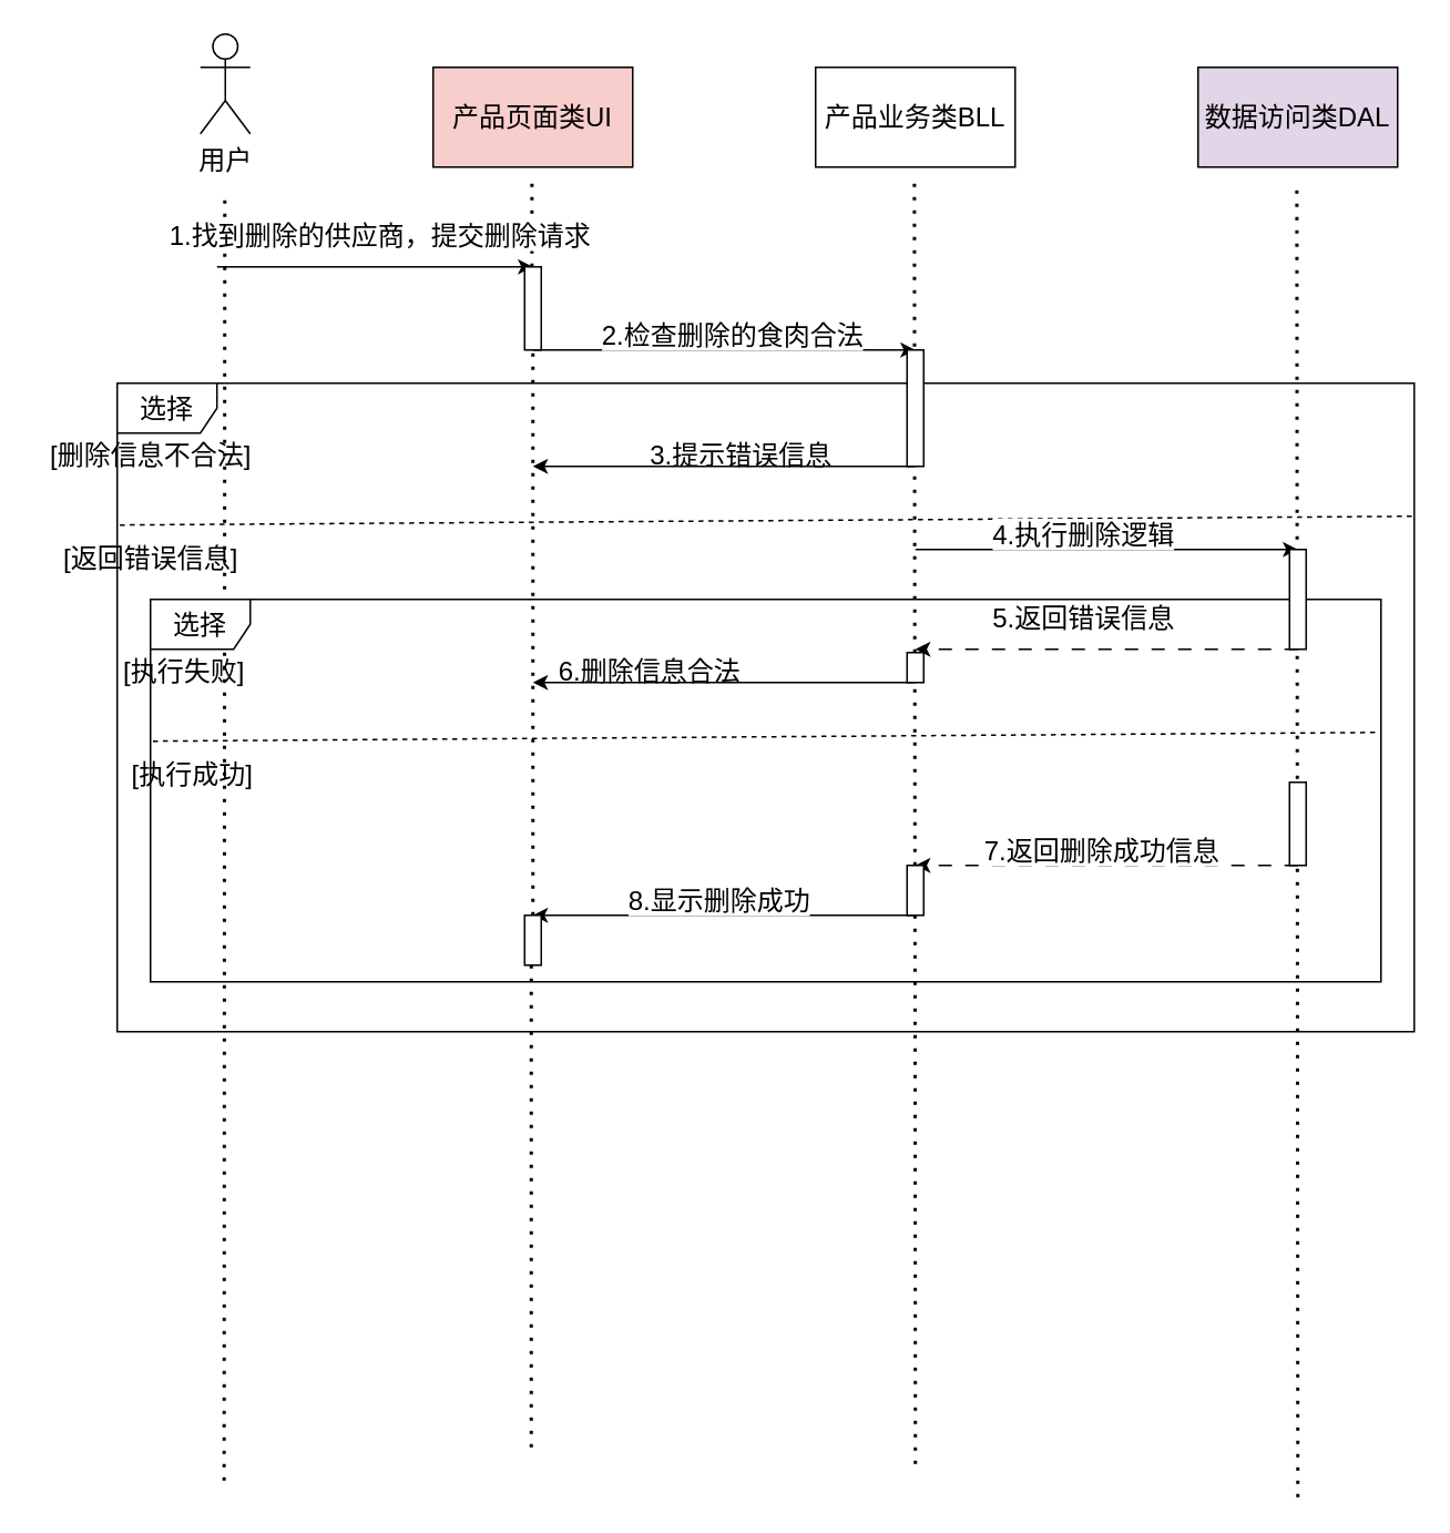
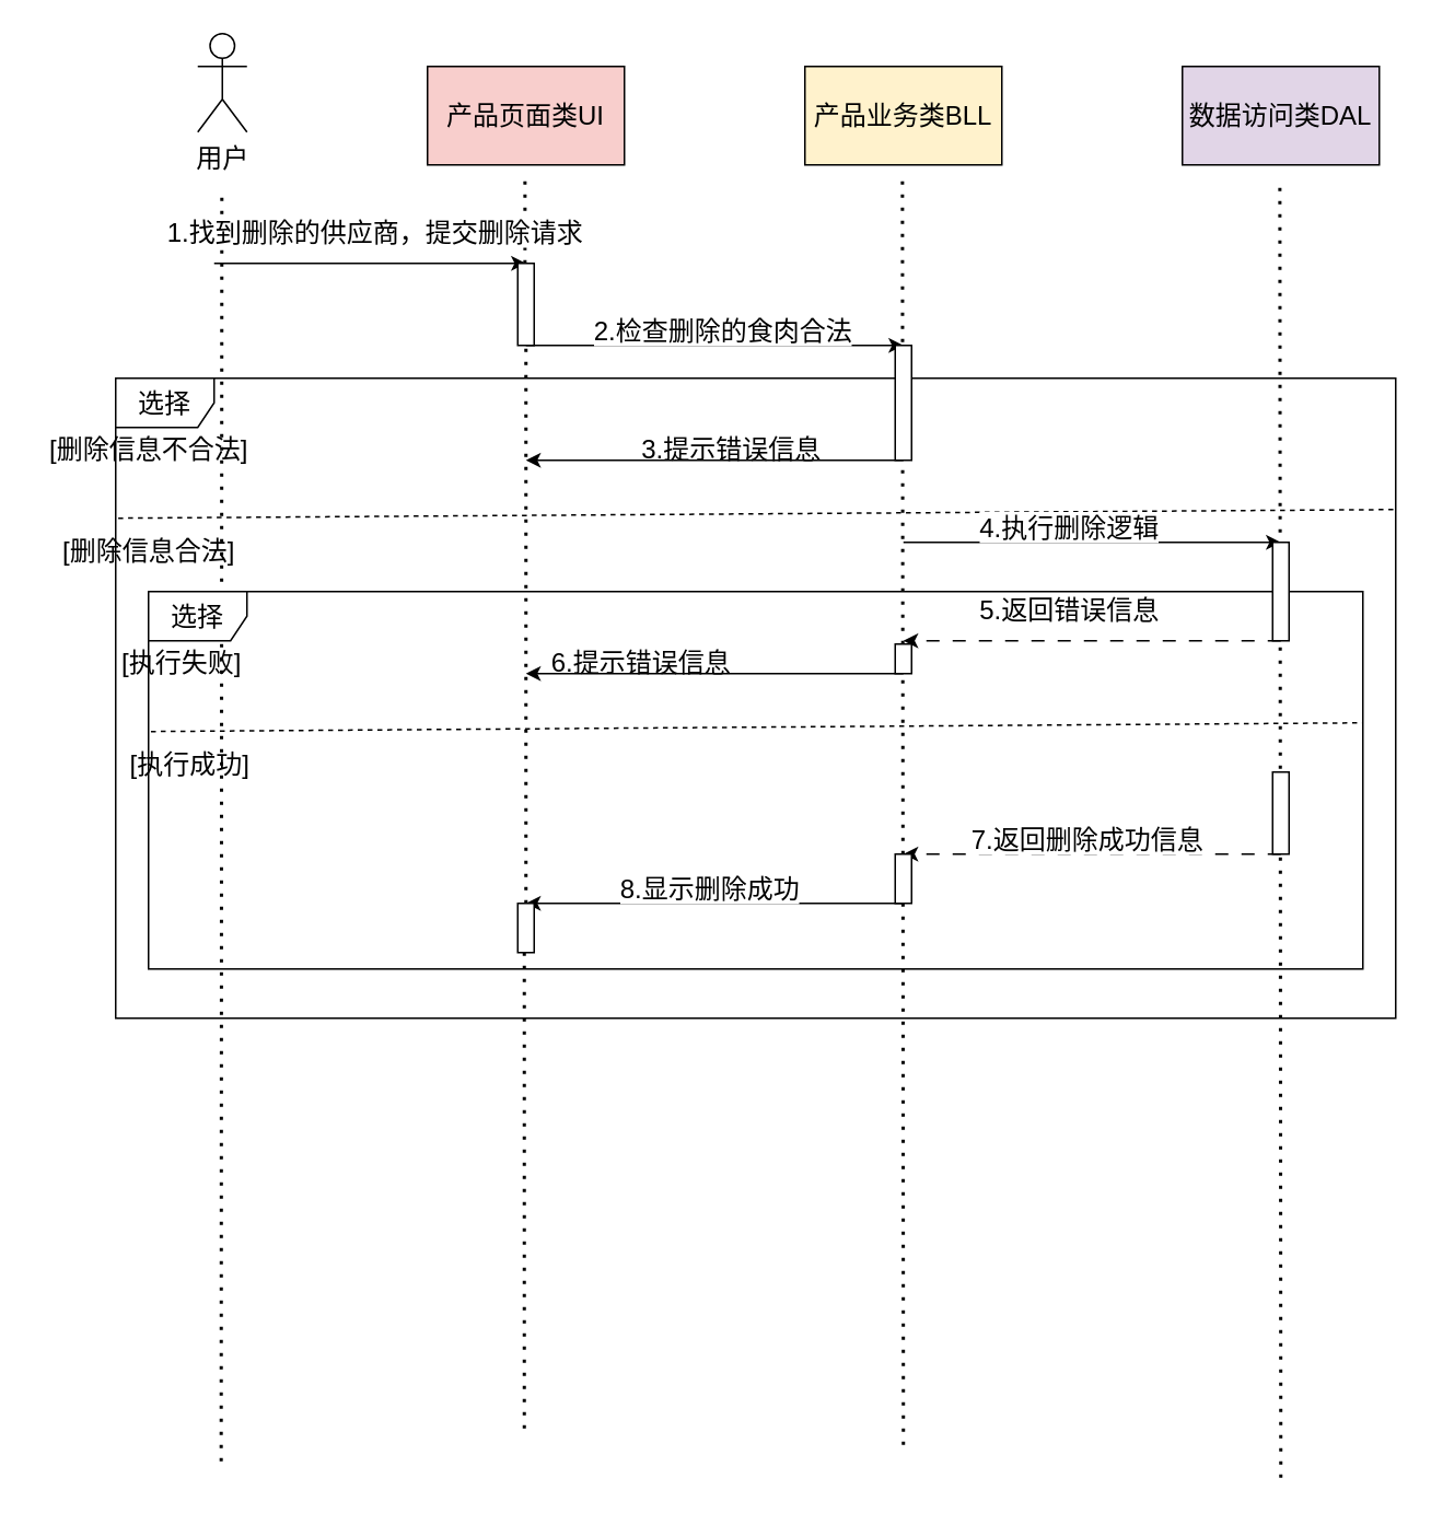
  <mxCell id="0" />
  <mxCell id="1" parent="0" />
  <mxCell id="2" value="用户" style="shape=umlActor;verticalLabelPosition=bottom;verticalAlign=top;html=1;outlineConnect=0;fontSize=16;" vertex="1" parent="1"><mxGeometry x="120" y="20" width="30" height="60" as="geometry" /></mxCell>
  <mxCell id="3" value="产品页面类UI" style="rounded=0;whiteSpace=wrap;html=1;fontSize=16;fillColor=#f8cecc;" vertex="1" parent="1"><mxGeometry x="260" y="40" width="120" height="60" as="geometry" /></mxCell>
- <mxCell id="4" value="产品业务类BLL" style="rounded=0;whiteSpace=wrap;html=1;fontSize=16;" vertex="1" parent="1"><mxGeometry x="490" y="40" width="120" height="60" as="geometry" /></mxCell>
+ <mxCell id="4" value="产品业务类BLL" style="rounded=0;whiteSpace=wrap;html=1;fontSize=16;fillColor=#fff2cc;" vertex="1" parent="1"><mxGeometry x="490" y="40" width="120" height="60" as="geometry" /></mxCell>
  <mxCell id="5" value="数据访问类DAL" style="rounded=0;whiteSpace=wrap;html=1;fontSize=16;fillColor=#e1d5e7;" vertex="1" parent="1"><mxGeometry x="720" y="40" width="120" height="60" as="geometry" /></mxCell>
  <mxCell id="6" value="" style="endArrow=none;dashed=1;html=1;dashPattern=1 3;strokeWidth=2;rounded=0;" edge="1" parent="1"><mxGeometry width="50" height="50" relative="1" as="geometry"><mxPoint x="134.29" y="890" as="sourcePoint" /><mxPoint x="134.7" y="120" as="targetPoint" /></mxGeometry></mxCell>
  <mxCell id="7" value="" style="endArrow=none;dashed=1;html=1;dashPattern=1 3;strokeWidth=2;rounded=0;" edge="1" parent="1" source="35"><mxGeometry width="50" height="50" relative="1" as="geometry"><mxPoint x="319" y="870" as="sourcePoint" /><mxPoint x="319.41" y="110" as="targetPoint" /></mxGeometry></mxCell>
  <mxCell id="8" value="" style="endArrow=none;dashed=1;html=1;dashPattern=1 3;strokeWidth=2;rounded=0;" edge="1" parent="1"><mxGeometry width="50" height="50" relative="1" as="geometry"><mxPoint x="550" y="880" as="sourcePoint" /><mxPoint x="549.41" y="110" as="targetPoint" /></mxGeometry></mxCell>
  <mxCell id="9" value="" style="endArrow=none;dashed=1;html=1;dashPattern=1 3;strokeWidth=2;rounded=0;" edge="1" parent="1"><mxGeometry width="50" height="50" relative="1" as="geometry"><mxPoint x="780" y="900" as="sourcePoint" /><mxPoint x="779.41" y="110" as="targetPoint" /></mxGeometry></mxCell>
  <mxCell id="10" value="" style="endArrow=classic;html=1;rounded=0;fontSize=16;" edge="1" parent="1"><mxGeometry width="50" height="50" relative="1" as="geometry"><mxPoint x="130" y="160" as="sourcePoint" /><mxPoint x="320" y="160" as="targetPoint" /></mxGeometry></mxCell>
  <mxCell id="11" value="1.找到删除的供应商，提交删除请求" style="edgeLabel;html=1;align=center;verticalAlign=middle;resizable=0;points=[];fontSize=16;" vertex="1" connectable="0" parent="10"><mxGeometry x="0.018" y="-2" relative="1" as="geometry"><mxPoint y="-22" as="offset" /></mxGeometry></mxCell>
  <mxCell id="12" value="" style="endArrow=classic;html=1;rounded=0;fontSize=16;" edge="1" parent="1"><mxGeometry width="50" height="50" relative="1" as="geometry"><mxPoint x="320" y="210" as="sourcePoint" /><mxPoint x="550" y="210" as="targetPoint" /></mxGeometry></mxCell>
  <mxCell id="13" value="2.检查删除的食肉合法" style="edgeLabel;html=1;align=center;verticalAlign=middle;resizable=0;points=[];fontSize=16;" vertex="1" connectable="0" parent="12"><mxGeometry x="0.412" y="-4" relative="1" as="geometry"><mxPoint x="-43" y="-14" as="offset" /></mxGeometry></mxCell>
  <mxCell id="14" value="选择" style="shape=umlFrame;whiteSpace=wrap;html=1;pointerEvents=0;shadow=0;fontSize=16;" vertex="1" parent="1"><mxGeometry x="70" y="230" width="780" height="390" as="geometry" /></mxCell>
  <mxCell id="15" value="" style="endArrow=none;dashed=1;html=1;rounded=0;entryX=0.999;entryY=0.326;entryDx=0;entryDy=0;entryPerimeter=0;exitX=0.001;exitY=0.342;exitDx=0;exitDy=0;exitPerimeter=0;fontSize=16;" edge="1" parent="1"><mxGeometry width="50" height="50" relative="1" as="geometry"><mxPoint x="71.56" y="315.28" as="sourcePoint" /><mxPoint x="850" y="310" as="targetPoint" /></mxGeometry></mxCell>
  <mxCell id="16" value="[删除信息不合法]" style="text;html=1;align=center;verticalAlign=middle;resizable=0;points=[];autosize=1;strokeColor=none;fillColor=none;fontSize=16;" vertex="1" parent="1"><mxGeometry x="20" y="258" width="140" height="30" as="geometry" /></mxCell>
- <mxCell id="17" value="[返回错误信息]" style="text;html=1;align=center;verticalAlign=middle;resizable=0;points=[];autosize=1;strokeColor=none;fillColor=none;fontSize=16;" vertex="1" parent="1"><mxGeometry x="25" y="320" width="130" height="30" as="geometry" /></mxCell>
+ <mxCell id="17" value="[删除信息合法]" style="text;html=1;align=center;verticalAlign=middle;resizable=0;points=[];autosize=1;strokeColor=none;fillColor=none;fontSize=16;" vertex="1" parent="1"><mxGeometry x="25" y="320" width="130" height="30" as="geometry" /></mxCell>
  <mxCell id="18" value="3.提示错误信息" style="text;html=1;align=center;verticalAlign=middle;resizable=0;points=[];autosize=1;strokeColor=none;fillColor=none;fontSize=16;" vertex="1" parent="1"><mxGeometry x="380" y="258" width="130" height="30" as="geometry" /></mxCell>
  <mxCell id="19" value="" style="endArrow=classic;html=1;rounded=0;fontSize=16;" edge="1" parent="1"><mxGeometry width="50" height="50" relative="1" as="geometry"><mxPoint x="550" y="330" as="sourcePoint" /><mxPoint x="780" y="330" as="targetPoint" /><Array as="points"><mxPoint x="650" y="330" /></Array></mxGeometry></mxCell>
  <mxCell id="20" value="4.执行删除逻辑" style="edgeLabel;html=1;align=center;verticalAlign=middle;resizable=0;points=[];fontSize=16;" vertex="1" connectable="0" parent="19"><mxGeometry x="0.436" y="-3" relative="1" as="geometry"><mxPoint x="-65" y="-13" as="offset" /></mxGeometry></mxCell>
  <mxCell id="21" value="" style="endArrow=classic;html=1;rounded=0;fontSize=16;" edge="1" parent="1"><mxGeometry width="50" height="50" relative="1" as="geometry"><mxPoint x="550" y="280" as="sourcePoint" /><mxPoint x="320" y="280" as="targetPoint" /></mxGeometry></mxCell>
  <mxCell id="22" value="选择" style="shape=umlFrame;whiteSpace=wrap;html=1;pointerEvents=0;fontSize=16;" vertex="1" parent="1"><mxGeometry x="90" y="360" width="740" height="230" as="geometry" /></mxCell>
  <mxCell id="23" value="" style="endArrow=none;dashed=1;html=1;rounded=0;entryX=0.999;entryY=0.326;entryDx=0;entryDy=0;entryPerimeter=0;exitX=0.001;exitY=0.342;exitDx=0;exitDy=0;exitPerimeter=0;fontSize=16;" edge="1" parent="1"><mxGeometry width="50" height="50" relative="1" as="geometry"><mxPoint x="91.48" y="445.28" as="sourcePoint" /><mxPoint x="830" y="440" as="targetPoint" /></mxGeometry></mxCell>
  <mxCell id="24" value="[执行失败]" style="text;html=1;align=center;verticalAlign=middle;resizable=0;points=[];autosize=1;strokeColor=none;fillColor=none;fontSize=16;" vertex="1" parent="1"><mxGeometry x="60" y="388" width="100" height="30" as="geometry" /></mxCell>
  <mxCell id="25" value="[执行成功]" style="text;html=1;align=center;verticalAlign=middle;resizable=0;points=[];autosize=1;strokeColor=none;fillColor=none;fontSize=16;" vertex="1" parent="1"><mxGeometry x="65" y="450" width="100" height="30" as="geometry" /></mxCell>
  <mxCell id="26" value="" style="endArrow=classic;html=1;rounded=0;fontSize=16;" edge="1" parent="1"><mxGeometry width="50" height="50" relative="1" as="geometry"><mxPoint x="550" y="410" as="sourcePoint" /><mxPoint x="320" y="410" as="targetPoint" /></mxGeometry></mxCell>
  <mxCell id="27" value="" style="endArrow=classic;html=1;rounded=0;dashed=1;dashPattern=8 8;fontSize=16;" edge="1" parent="1"><mxGeometry width="50" height="50" relative="1" as="geometry"><mxPoint x="780" y="390" as="sourcePoint" /><mxPoint x="550" y="390" as="targetPoint" /></mxGeometry></mxCell>
  <mxCell id="28" value="5.返回错误信息" style="edgeLabel;html=1;align=center;verticalAlign=middle;resizable=0;points=[];fontSize=16;" vertex="1" connectable="0" parent="27"><mxGeometry x="0.243" y="-1" relative="1" as="geometry"><mxPoint x="13" y="-19" as="offset" /></mxGeometry></mxCell>
- <mxCell id="29" value="6.删除信息合法" style="text;html=1;align=center;verticalAlign=middle;resizable=0;points=[];autosize=1;strokeColor=none;fillColor=none;fontSize=16;" vertex="1" parent="1"><mxGeometry x="325" y="388" width="130" height="30" as="geometry" /></mxCell>
+ <mxCell id="29" value="6.提示错误信息" style="text;html=1;align=center;verticalAlign=middle;resizable=0;points=[];autosize=1;strokeColor=none;fillColor=none;fontSize=16;" vertex="1" parent="1"><mxGeometry x="325" y="388" width="130" height="30" as="geometry" /></mxCell>
  <mxCell id="30" value="" style="endArrow=classic;html=1;rounded=0;dashed=1;dashPattern=8 8;fontSize=16;" edge="1" parent="1"><mxGeometry width="50" height="50" relative="1" as="geometry"><mxPoint x="780" y="520" as="sourcePoint" /><mxPoint x="550" y="520" as="targetPoint" /></mxGeometry></mxCell>
  <mxCell id="31" value="7.返回删除成功信息" style="edgeLabel;html=1;align=center;verticalAlign=middle;resizable=0;points=[];fontSize=16;" vertex="1" connectable="0" parent="30"><mxGeometry x="0.584" y="3" relative="1" as="geometry"><mxPoint x="63" y="-13" as="offset" /></mxGeometry></mxCell>
  <mxCell id="32" value="" style="endArrow=classic;html=1;rounded=0;fontSize=16;" edge="1" parent="1"><mxGeometry width="50" height="50" relative="1" as="geometry"><mxPoint x="550" y="550" as="sourcePoint" /><mxPoint x="320" y="550" as="targetPoint" /></mxGeometry></mxCell>
  <mxCell id="33" value="8.显示删除成功" style="edgeLabel;html=1;align=center;verticalAlign=middle;resizable=0;points=[];fontSize=16;" vertex="1" connectable="0" parent="32"><mxGeometry x="0.584" y="3" relative="1" as="geometry"><mxPoint x="63" y="-13" as="offset" /></mxGeometry></mxCell>
  <mxCell id="34" value="" style="endArrow=none;dashed=1;html=1;dashPattern=1 3;strokeWidth=2;rounded=0;" edge="1" parent="1" source="42" target="35"><mxGeometry width="50" height="50" relative="1" as="geometry"><mxPoint x="319" y="870" as="sourcePoint" /><mxPoint x="319.41" y="110" as="targetPoint" /></mxGeometry></mxCell>
  <mxCell id="35" value="" style="html=1;points=[[0,0,0,0,5],[0,1,0,0,-5],[1,0,0,0,5],[1,1,0,0,-5]];perimeter=orthogonalPerimeter;outlineConnect=0;targetShapes=umlLifeline;portConstraint=eastwest;newEdgeStyle={&quot;curved&quot;:0,&quot;rounded&quot;:0};" vertex="1" parent="1"><mxGeometry x="315" y="160" width="10" height="50" as="geometry" /></mxCell>
  <mxCell id="36" value="" style="html=1;points=[[0,0,0,0,5],[0,1,0,0,-5],[1,0,0,0,5],[1,1,0,0,-5]];perimeter=orthogonalPerimeter;outlineConnect=0;targetShapes=umlLifeline;portConstraint=eastwest;newEdgeStyle={&quot;curved&quot;:0,&quot;rounded&quot;:0};" vertex="1" parent="1"><mxGeometry x="545" y="210" width="10" height="70" as="geometry" /></mxCell>
  <mxCell id="37" value="" style="html=1;points=[[0,0,0,0,5],[0,1,0,0,-5],[1,0,0,0,5],[1,1,0,0,-5]];perimeter=orthogonalPerimeter;outlineConnect=0;targetShapes=umlLifeline;portConstraint=eastwest;newEdgeStyle={&quot;curved&quot;:0,&quot;rounded&quot;:0};" vertex="1" parent="1"><mxGeometry x="775" y="330" width="10" height="60" as="geometry" /></mxCell>
  <mxCell id="38" value="" style="html=1;points=[[0,0,0,0,5],[0,1,0,0,-5],[1,0,0,0,5],[1,1,0,0,-5]];perimeter=orthogonalPerimeter;outlineConnect=0;targetShapes=umlLifeline;portConstraint=eastwest;newEdgeStyle={&quot;curved&quot;:0,&quot;rounded&quot;:0};" vertex="1" parent="1"><mxGeometry x="545" y="392" width="10" height="18" as="geometry" /></mxCell>
  <mxCell id="39" value="" style="html=1;points=[[0,0,0,0,5],[0,1,0,0,-5],[1,0,0,0,5],[1,1,0,0,-5]];perimeter=orthogonalPerimeter;outlineConnect=0;targetShapes=umlLifeline;portConstraint=eastwest;newEdgeStyle={&quot;curved&quot;:0,&quot;rounded&quot;:0};" vertex="1" parent="1"><mxGeometry x="775" y="470" width="10" height="50" as="geometry" /></mxCell>
  <mxCell id="40" value="" style="html=1;points=[[0,0,0,0,5],[0,1,0,0,-5],[1,0,0,0,5],[1,1,0,0,-5]];perimeter=orthogonalPerimeter;outlineConnect=0;targetShapes=umlLifeline;portConstraint=eastwest;newEdgeStyle={&quot;curved&quot;:0,&quot;rounded&quot;:0};" vertex="1" parent="1"><mxGeometry x="545" y="520" width="10" height="30" as="geometry" /></mxCell>
  <mxCell id="41" value="" style="endArrow=none;dashed=1;html=1;dashPattern=1 3;strokeWidth=2;rounded=0;" edge="1" parent="1" target="42"><mxGeometry width="50" height="50" relative="1" as="geometry"><mxPoint x="319" y="870" as="sourcePoint" /><mxPoint x="319" y="210" as="targetPoint" /></mxGeometry></mxCell>
  <mxCell id="42" value="" style="html=1;points=[[0,0,0,0,5],[0,1,0,0,-5],[1,0,0,0,5],[1,1,0,0,-5]];perimeter=orthogonalPerimeter;outlineConnect=0;targetShapes=umlLifeline;portConstraint=eastwest;newEdgeStyle={&quot;curved&quot;:0,&quot;rounded&quot;:0};" vertex="1" parent="1"><mxGeometry x="315" y="550" width="10" height="30" as="geometry" /></mxCell>
